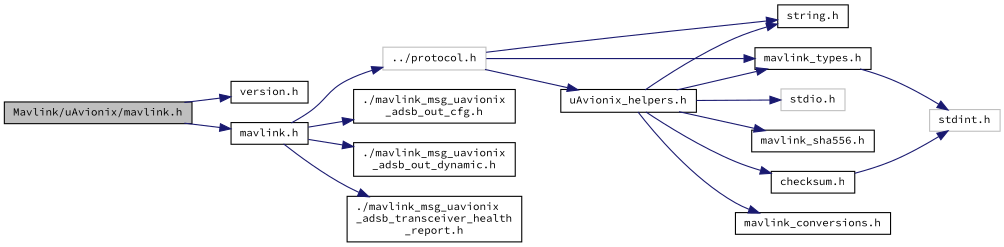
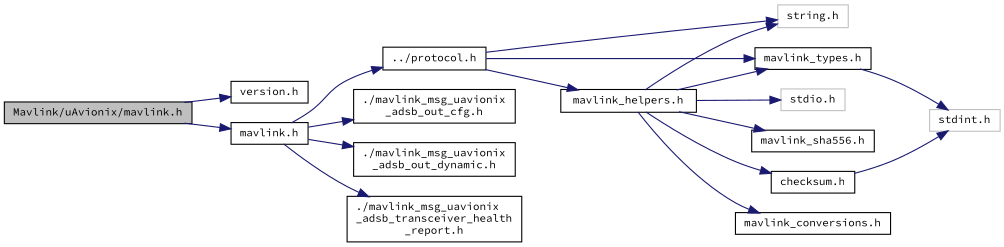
  digraph {
    fontname="Source Code Pro"
    rankdir=LR
    node [color=black fillcolor=white fontname="Source Code Pro" fontsize=10 shape=record style=filled]
    edge [color=midnightblue fontname="Source Code Pro" fontsize=10 labelfontname=Helvetica labelfontsize=10 style=solid]
    n1 [fillcolor=grey75 fontcolor=black height=0.2 label="Mavlink/uAvionix/mavlink.h" width=0.4]
    n2 [height=0.2 label="version.h" width=0.4]
    n3 [height=0.2 label="mavlink.h" width=0.4]
-   n4 [color=grey75 height=0.2 label="../protocol.h" width=0.4]
+   n4 [height=0.2 label="../protocol.h" width=0.4]
    n5 [height=0.2 label="./mavlink_msg_uavionix\l_adsb_out_cfg.h" width=0.4]
    n6 [height=0.2 label="./mavlink_msg_uavionix\l_adsb_out_dynamic.h" width=0.4]
    n7 [height=0.2 label="./mavlink_msg_uavionix\l_adsb_transceiver_health\l_report.h" width=0.4]
-   n8 [height=0.2 label="string.h" width=0.4]
+   n8 [color=grey75 height=0.2 label="string.h" width=0.4]
    n9 [height=0.2 label="mavlink_types.h" width=0.4]
-   n10 [height=0.2 label="uAvionix_helpers.h" width=0.4]
+   n10 [height=0.2 label="mavlink_helpers.h" width=0.4]
    n11 [color=grey75 height=0.2 label="stdint.h" width=0.4]
    n12 [height=0.2 label="checksum.h" width=0.4]
    n13 [height=0.2 label="mavlink_conversions.h" width=0.4]
    n14 [color=grey75 height=0.2 label="stdio.h" width=0.4]
    n15 [height=0.2 label="mavlink_sha556.h" width=0.4]
    n1 -> n2
    n1 -> n3
    n3 -> n4
    n3 -> n5
    n3 -> n6
    n3 -> n7
    n4 -> n8
    n4 -> n9
    n4 -> n10
    n9 -> n11
    n10 -> n8
    n10 -> n9
    n10 -> n12
    n10 -> n13
    n10 -> n14
    n10 -> n15
    n12 -> n11
  }
